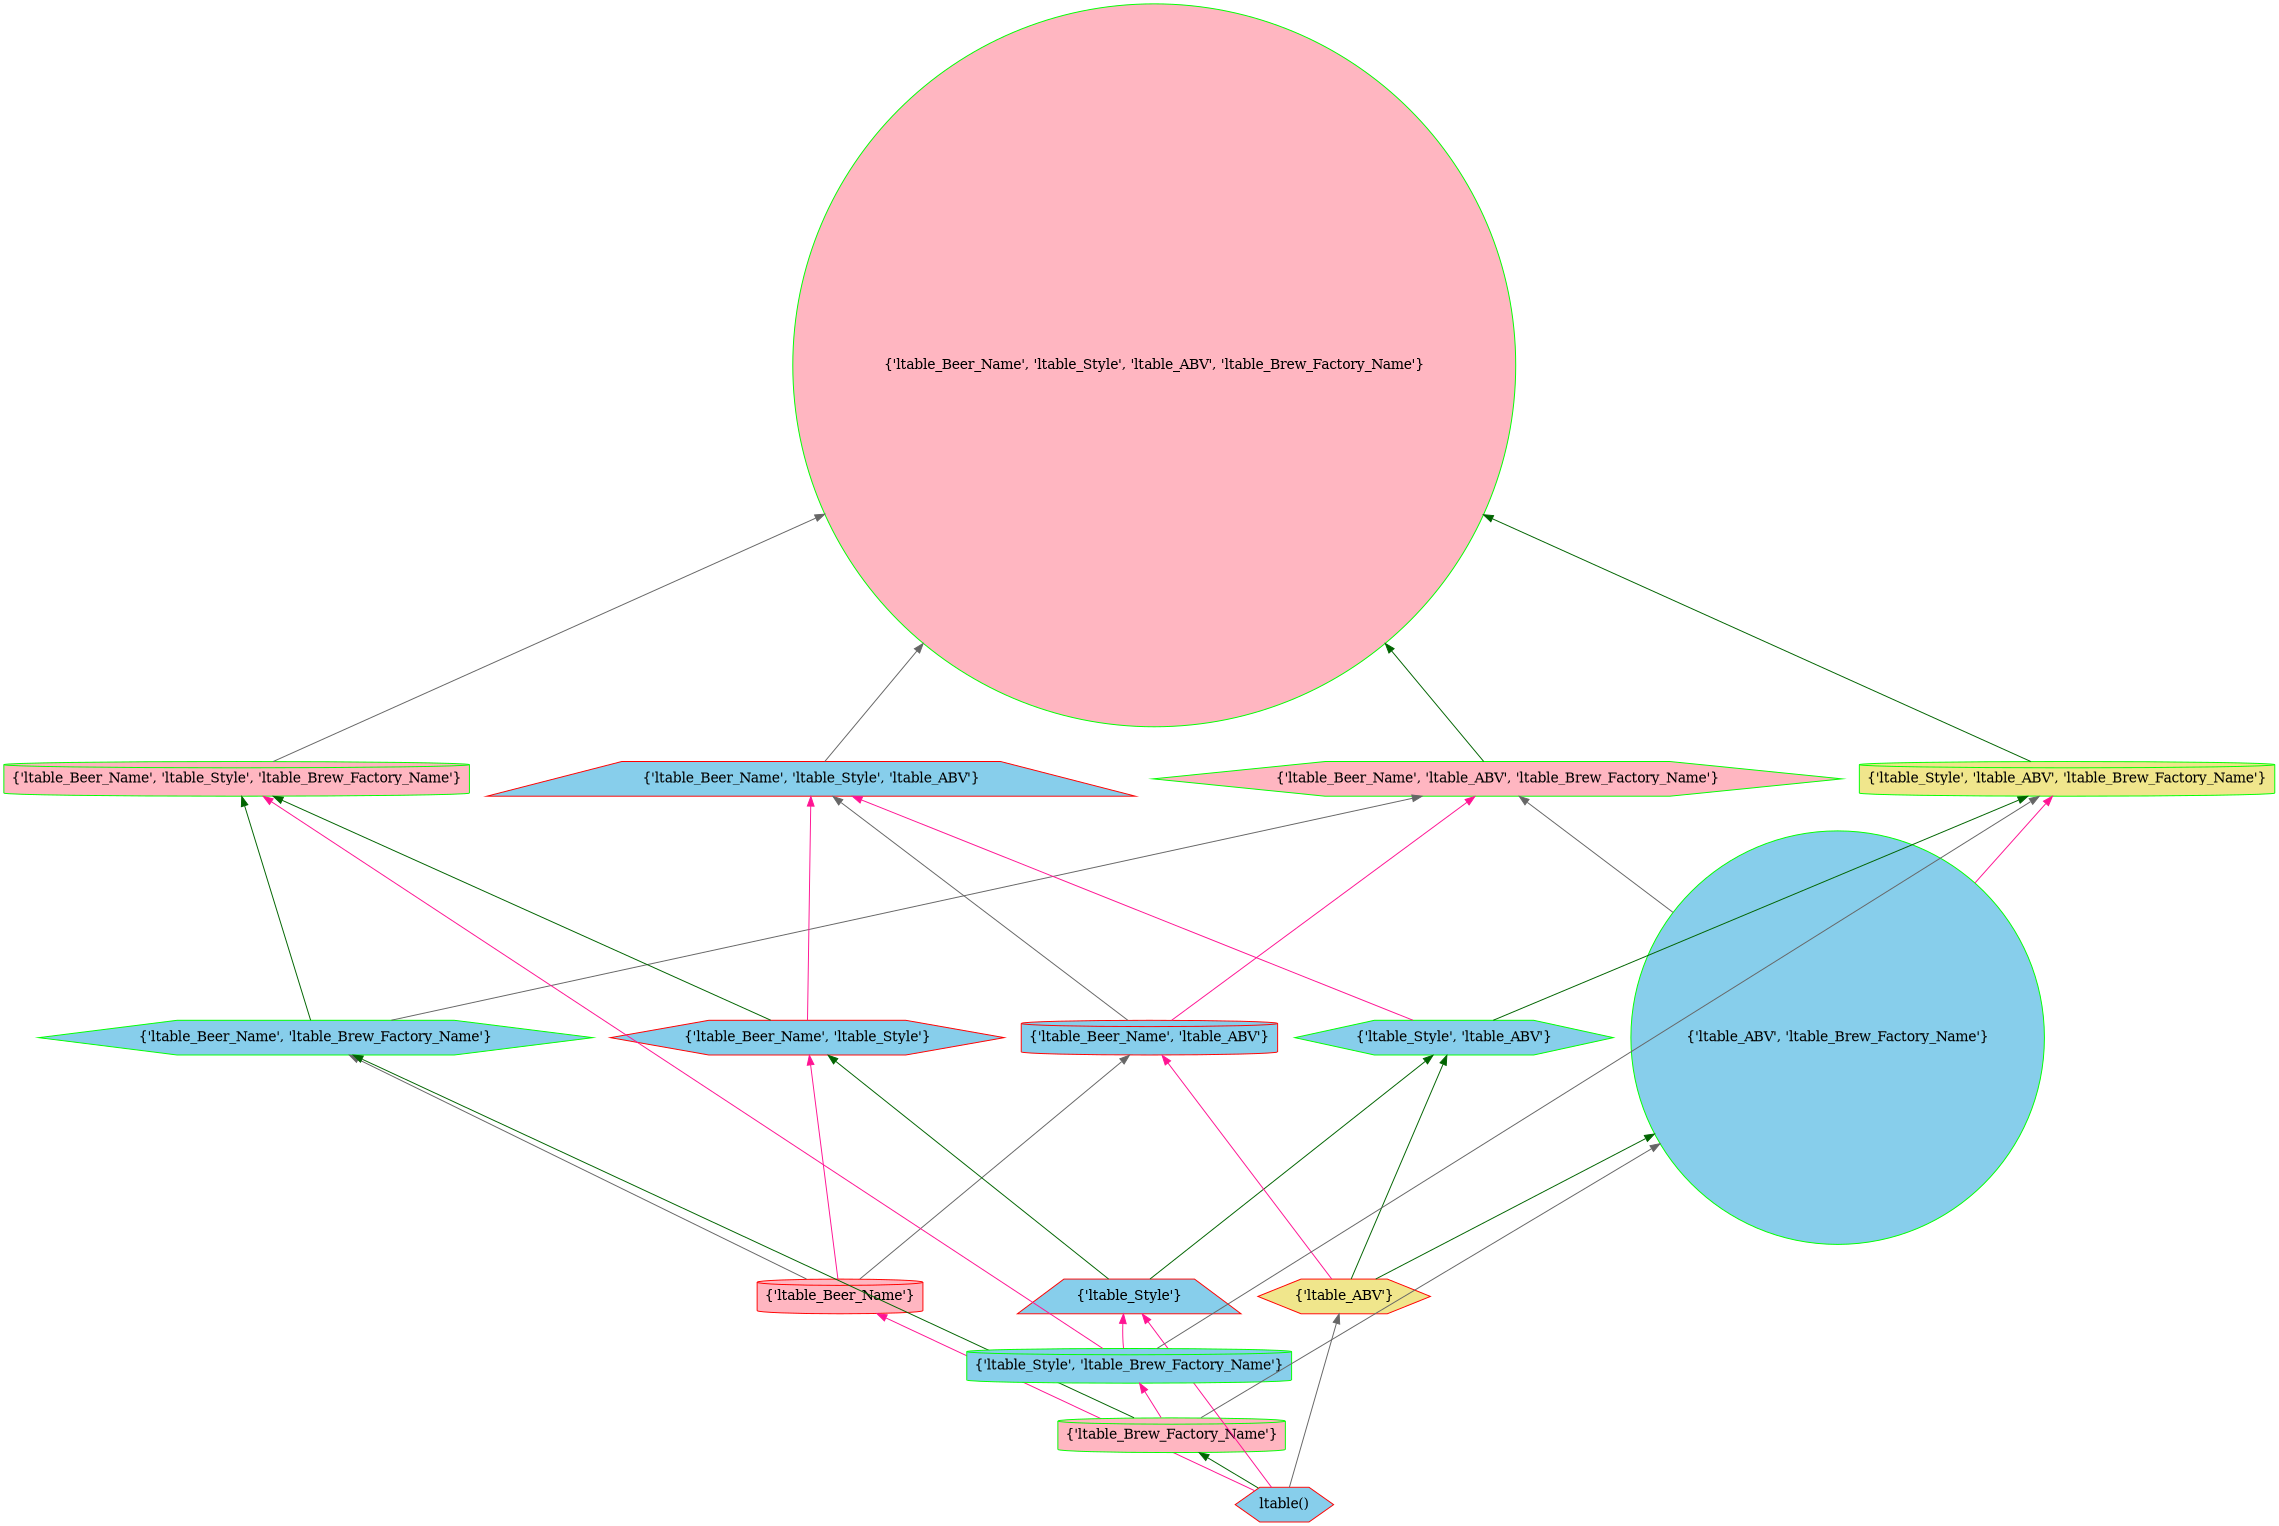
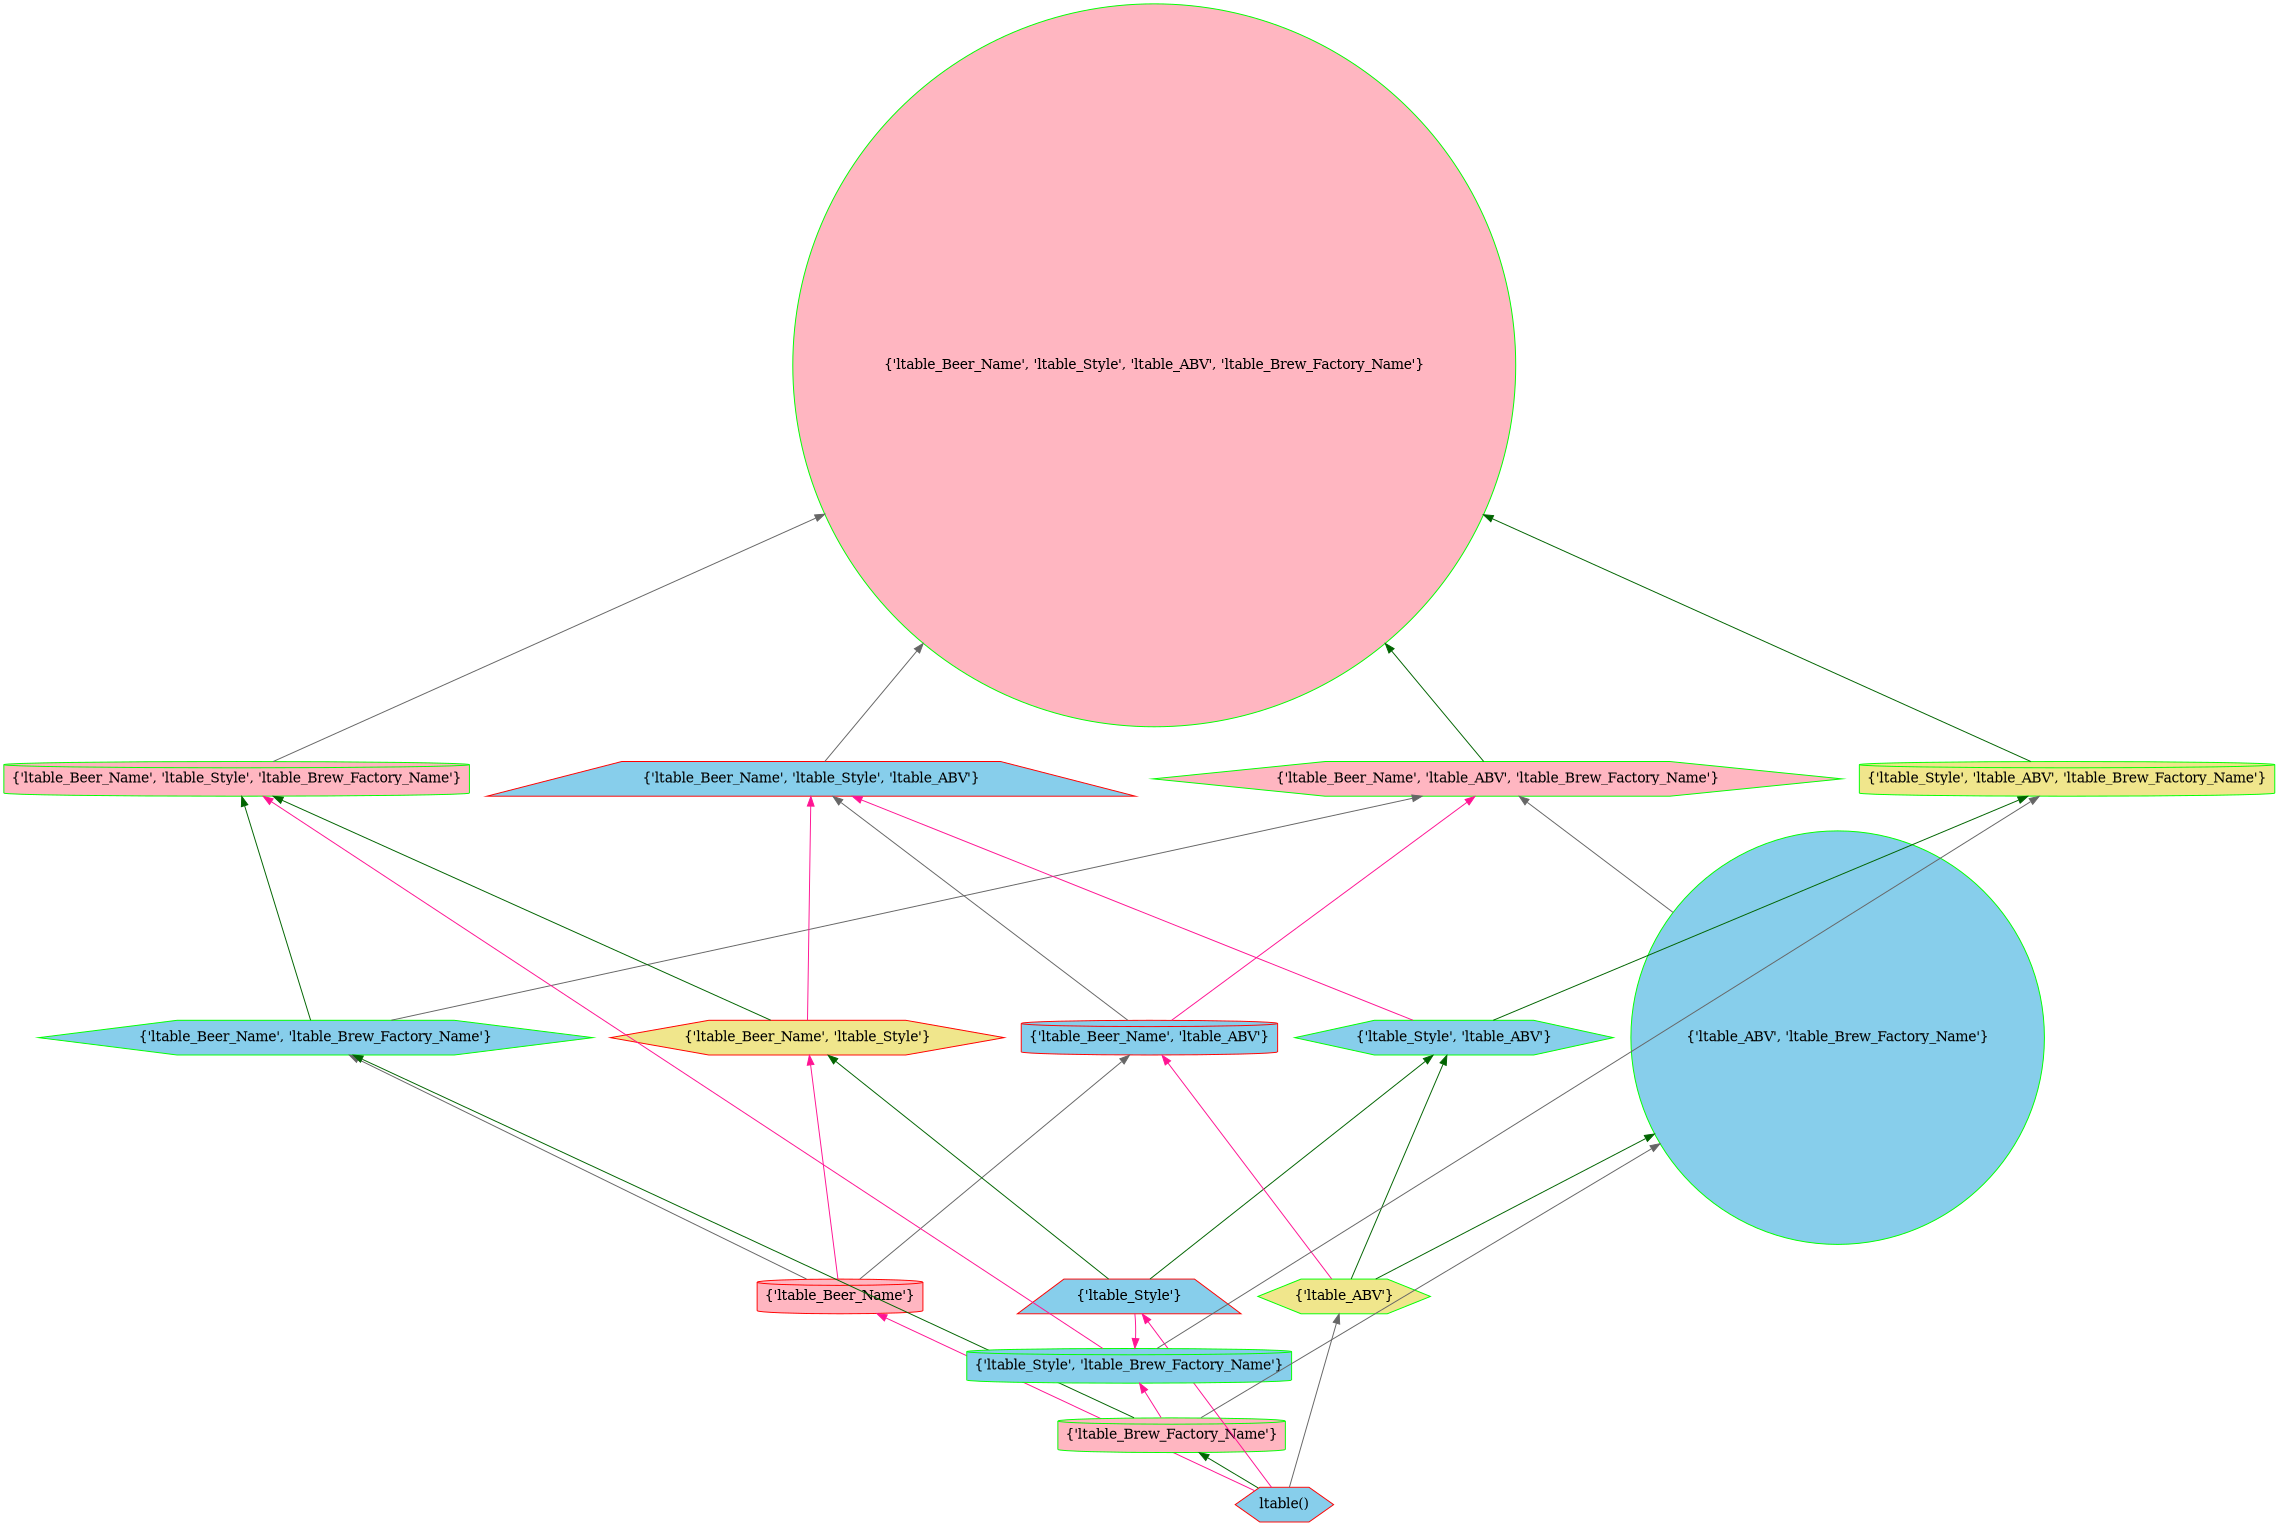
  digraph {
    rankdir=BT
    splines=line
    node [color=green fillcolor=skyblue shape=hexagon style=filled]
    edge [color=deeppink]
    "{'ltable_Beer_Name', 'ltable_Style', 'ltable_ABV', 'ltable_Brew_Factory_Name'}" [fillcolor=lightpink shape=circle]
    n2 [color=red label="ltable()"]
    "{'ltable_Beer_Name'}" [color=red fillcolor=lightpink shape=cylinder]
    "{'ltable_Brew_Factory_Name'}" [fillcolor=lightpink shape=cylinder]
    "{'ltable_Style'}" [color=red shape=trapezium]
-   "{'ltable_ABV'}" [color=red fillcolor=khaki]
+   "{'ltable_ABV'}" [fillcolor=khaki]
    "{'ltable_Beer_Name', 'ltable_Brew_Factory_Name'}"
-   "{'ltable_Beer_Name', 'ltable_Style'}" [color=red]
+   "{'ltable_Beer_Name', 'ltable_Style'}" [color=red fillcolor=khaki]
    "{'ltable_Beer_Name', 'ltable_ABV'}" [color=red shape=cylinder]
    "{'ltable_Style', 'ltable_Brew_Factory_Name'}" [shape=cylinder]
    "{'ltable_ABV', 'ltable_Brew_Factory_Name'}" [shape=circle]
    "{'ltable_Style', 'ltable_ABV'}"
    "{'ltable_Beer_Name', 'ltable_Style', 'ltable_Brew_Factory_Name'}" [fillcolor=lightpink shape=cylinder]
    "{'ltable_Beer_Name', 'ltable_ABV', 'ltable_Brew_Factory_Name'}" [fillcolor=lightpink]
    "{'ltable_Beer_Name', 'ltable_Style', 'ltable_ABV'}" [color=red shape=trapezium]
    "{'ltable_Style', 'ltable_ABV', 'ltable_Brew_Factory_Name'}" [fillcolor=khaki shape=cylinder]
    n2 -> "{'ltable_Beer_Name'}"
    n2 -> "{'ltable_Brew_Factory_Name'}" [color=darkgreen]
    n2 -> "{'ltable_Style'}"
    n2 -> "{'ltable_ABV'}" [color=gray40]
    "{'ltable_Beer_Name'}" -> "{'ltable_Beer_Name', 'ltable_Brew_Factory_Name'}" [color=gray40]
    "{'ltable_Beer_Name'}" -> "{'ltable_Beer_Name', 'ltable_Style'}"
    "{'ltable_Beer_Name'}" -> "{'ltable_Beer_Name', 'ltable_ABV'}" [color=gray40]
    "{'ltable_Brew_Factory_Name'}" -> "{'ltable_Beer_Name', 'ltable_Brew_Factory_Name'}" [color=darkgreen]
    "{'ltable_Brew_Factory_Name'}" -> "{'ltable_Style', 'ltable_Brew_Factory_Name'}"
    "{'ltable_Brew_Factory_Name'}" -> "{'ltable_ABV', 'ltable_Brew_Factory_Name'}" [color=gray40]
    "{'ltable_Style'}" -> "{'ltable_Beer_Name', 'ltable_Style'}" [color=darkgreen]
-   "{'ltable_Style', 'ltable_Brew_Factory_Name'}" -> "{'ltable_Style'}"
+   "{'ltable_Style'}" -> "{'ltable_Style', 'ltable_Brew_Factory_Name'}"
    "{'ltable_Style'}" -> "{'ltable_Style', 'ltable_ABV'}" [color=darkgreen]
    "{'ltable_ABV'}" -> "{'ltable_Beer_Name', 'ltable_ABV'}"
    "{'ltable_ABV'}" -> "{'ltable_ABV', 'ltable_Brew_Factory_Name'}" [color=darkgreen]
    "{'ltable_ABV'}" -> "{'ltable_Style', 'ltable_ABV'}" [color=darkgreen]
    "{'ltable_Beer_Name', 'ltable_Brew_Factory_Name'}" -> "{'ltable_Beer_Name', 'ltable_Style', 'ltable_Brew_Factory_Name'}" [color=darkgreen]
    "{'ltable_Beer_Name', 'ltable_Brew_Factory_Name'}" -> "{'ltable_Beer_Name', 'ltable_ABV', 'ltable_Brew_Factory_Name'}" [color=gray40]
    "{'ltable_Beer_Name', 'ltable_Style'}" -> "{'ltable_Beer_Name', 'ltable_Style', 'ltable_Brew_Factory_Name'}" [color=darkgreen]
    "{'ltable_Beer_Name', 'ltable_Style'}" -> "{'ltable_Beer_Name', 'ltable_Style', 'ltable_ABV'}"
    "{'ltable_Beer_Name', 'ltable_ABV'}" -> "{'ltable_Beer_Name', 'ltable_ABV', 'ltable_Brew_Factory_Name'}"
    "{'ltable_Beer_Name', 'ltable_ABV'}" -> "{'ltable_Beer_Name', 'ltable_Style', 'ltable_ABV'}" [color=gray40]
    "{'ltable_Style', 'ltable_Brew_Factory_Name'}" -> "{'ltable_Beer_Name', 'ltable_Style', 'ltable_Brew_Factory_Name'}"
    "{'ltable_Style', 'ltable_Brew_Factory_Name'}" -> "{'ltable_Style', 'ltable_ABV', 'ltable_Brew_Factory_Name'}" [color=gray40]
    "{'ltable_ABV', 'ltable_Brew_Factory_Name'}" -> "{'ltable_Beer_Name', 'ltable_ABV', 'ltable_Brew_Factory_Name'}" [color=gray40]
-   "{'ltable_ABV', 'ltable_Brew_Factory_Name'}" -> "{'ltable_Style', 'ltable_ABV', 'ltable_Brew_Factory_Name'}"
    "{'ltable_Style', 'ltable_ABV'}" -> "{'ltable_Beer_Name', 'ltable_Style', 'ltable_ABV'}"
    "{'ltable_Style', 'ltable_ABV'}" -> "{'ltable_Style', 'ltable_ABV', 'ltable_Brew_Factory_Name'}" [color=darkgreen]
    "{'ltable_Beer_Name', 'ltable_Style', 'ltable_Brew_Factory_Name'}" -> "{'ltable_Beer_Name', 'ltable_Style', 'ltable_ABV', 'ltable_Brew_Factory_Name'}" [color=gray40]
    "{'ltable_Beer_Name', 'ltable_ABV', 'ltable_Brew_Factory_Name'}" -> "{'ltable_Beer_Name', 'ltable_Style', 'ltable_ABV', 'ltable_Brew_Factory_Name'}" [color=darkgreen]
    "{'ltable_Beer_Name', 'ltable_Style', 'ltable_ABV'}" -> "{'ltable_Beer_Name', 'ltable_Style', 'ltable_ABV', 'ltable_Brew_Factory_Name'}" [color=gray40]
    "{'ltable_Style', 'ltable_ABV', 'ltable_Brew_Factory_Name'}" -> "{'ltable_Beer_Name', 'ltable_Style', 'ltable_ABV', 'ltable_Brew_Factory_Name'}" [color=darkgreen]
  }
